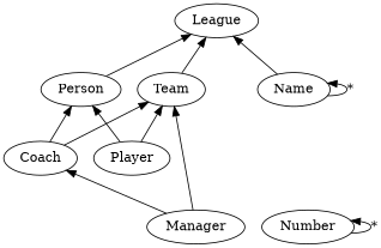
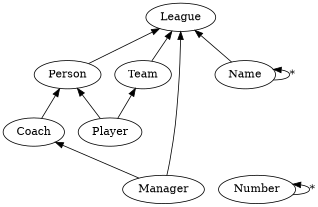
  digraph {
    fontname="DejaVu Serif"
    rankdir=BT
    node [fontname="DejaVu Serif"]
    edge [fontname="DejaVu Serif"]
    Team
    League
    Person
    Player
    Manager
    Coach
    Number
    Name
    Team -> League
    Person -> League
    Player -> Team
    Player -> Person
-   Manager -> Team
+   Manager -> League
    Manager -> Coach
-   Coach -> Team
    Coach -> Person
    Number -> Number [label="*"]
    Name -> League
    Name -> Name [label="*"]
  }
